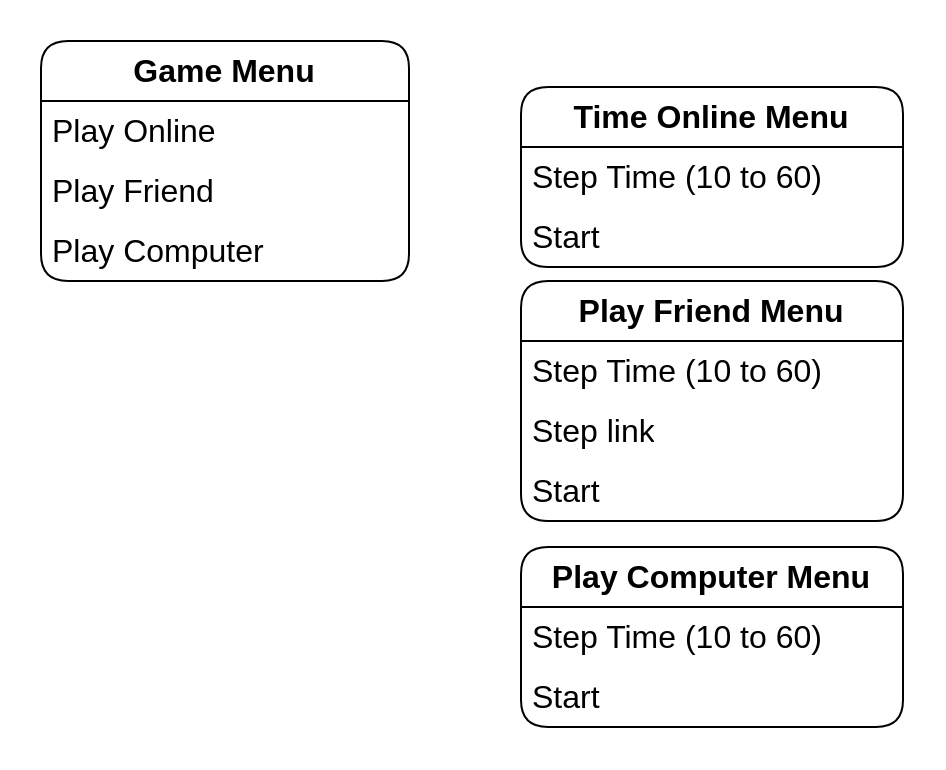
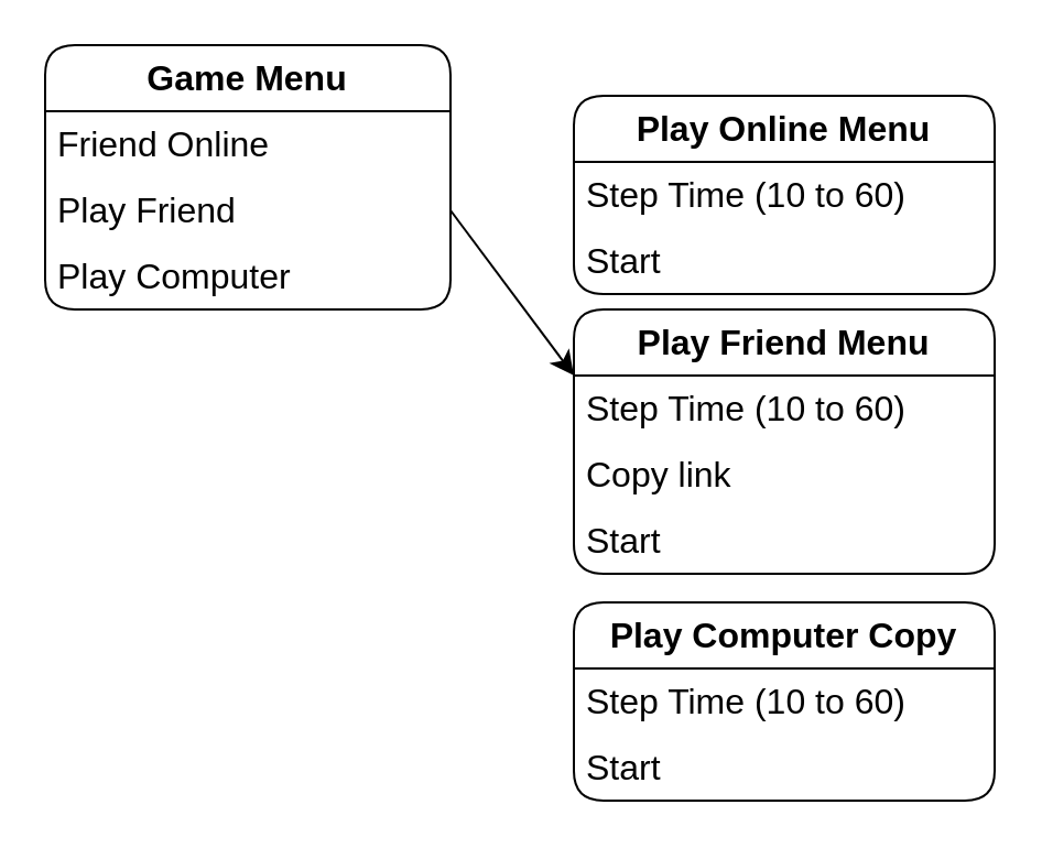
  <mxCell id="0" />
  <mxCell id="1" parent="0" />
  <mxCell id="2" value="&lt;b&gt;Game Menu&lt;/b&gt;" style="swimlane;fontStyle=0;childLayout=stackLayout;horizontal=1;startSize=30;horizontalStack=0;resizeParent=1;resizeParentMax=0;resizeLast=0;collapsible=1;marginBottom=0;whiteSpace=wrap;html=1;fontSize=16;rounded=1;" parent="1" vertex="1"><mxGeometry x="20" y="20" width="184" height="120" as="geometry" /></mxCell>
- <mxCell id="3" value="Play Online" style="text;align=left;verticalAlign=middle;spacingLeft=4;spacingRight=4;overflow=hidden;points=[[0,0.5],[1,0.5]];portConstraint=eastwest;rotatable=0;whiteSpace=wrap;html=1;fontSize=16;rounded=1;" parent="2" vertex="1"><mxGeometry y="30" width="184" height="30" as="geometry" /></mxCell>
+ <mxCell id="3" value="Friend Online" style="text;align=left;verticalAlign=middle;spacingLeft=4;spacingRight=4;overflow=hidden;points=[[0,0.5],[1,0.5]];portConstraint=eastwest;rotatable=0;whiteSpace=wrap;html=1;fontSize=16;rounded=1;" parent="2" vertex="1"><mxGeometry y="30" width="184" height="30" as="geometry" /></mxCell>
  <mxCell id="4" value="Play Friend" style="text;strokeColor=none;fillColor=none;align=left;verticalAlign=middle;spacingLeft=4;spacingRight=4;overflow=hidden;points=[[0,0.5],[1,0.5]];portConstraint=eastwest;rotatable=0;whiteSpace=wrap;html=1;fontSize=16;rounded=1;" parent="2" vertex="1"><mxGeometry y="60" width="184" height="30" as="geometry" /></mxCell>
  <mxCell id="5" value="Play Computer" style="text;strokeColor=none;fillColor=none;align=left;verticalAlign=middle;spacingLeft=4;spacingRight=4;overflow=hidden;points=[[0,0.5],[1,0.5]];portConstraint=eastwest;rotatable=0;whiteSpace=wrap;html=1;fontSize=16;rounded=1;" parent="2" vertex="1"><mxGeometry y="90" width="184" height="30" as="geometry" /></mxCell>
- <mxCell id="6" value="&lt;b&gt;Time Online Menu&lt;/b&gt;" style="swimlane;fontStyle=0;childLayout=stackLayout;horizontal=1;startSize=30;horizontalStack=0;resizeParent=1;resizeParentMax=0;resizeLast=0;collapsible=1;marginBottom=0;whiteSpace=wrap;html=1;rounded=1;fontSize=16;fillColor=default;" parent="1" vertex="1"><mxGeometry x="260" y="43" width="191" height="90" as="geometry" /></mxCell>
+ <mxCell id="6" value="&lt;b&gt;Play Online Menu&lt;/b&gt;" style="swimlane;fontStyle=0;childLayout=stackLayout;horizontal=1;startSize=30;horizontalStack=0;resizeParent=1;resizeParentMax=0;resizeLast=0;collapsible=1;marginBottom=0;whiteSpace=wrap;html=1;rounded=1;fontSize=16;fillColor=default;" parent="1" vertex="1"><mxGeometry x="260" y="43" width="191" height="90" as="geometry" /></mxCell>
  <mxCell id="7" value="Step Time (10 to 60)" style="text;strokeColor=none;fillColor=none;align=left;verticalAlign=middle;spacingLeft=4;spacingRight=4;overflow=hidden;points=[[0,0.5],[1,0.5]];portConstraint=eastwest;rotatable=0;whiteSpace=wrap;html=1;fontSize=16;" parent="6" vertex="1"><mxGeometry y="30" width="191" height="30" as="geometry" /></mxCell>
  <mxCell id="8" value="Start" style="text;strokeColor=none;fillColor=none;align=left;verticalAlign=middle;spacingLeft=4;spacingRight=4;overflow=hidden;points=[[0,0.5],[1,0.5]];portConstraint=eastwest;rotatable=0;whiteSpace=wrap;html=1;fontSize=16;" parent="6" vertex="1"><mxGeometry y="60" width="191" height="30" as="geometry" /></mxCell>
  <mxCell id="9" value="&lt;b&gt;Play Friend Menu&lt;/b&gt;" style="swimlane;fontStyle=0;childLayout=stackLayout;horizontal=1;startSize=30;horizontalStack=0;resizeParent=1;resizeParentMax=0;resizeLast=0;collapsible=1;marginBottom=0;whiteSpace=wrap;html=1;rounded=1;fontSize=16;fillColor=default;" vertex="1" parent="1"><mxGeometry x="260" y="140" width="191" height="120" as="geometry" /></mxCell>
  <mxCell id="10" value="Step Time (10 to 60)" style="text;strokeColor=none;fillColor=none;align=left;verticalAlign=middle;spacingLeft=4;spacingRight=4;overflow=hidden;points=[[0,0.5],[1,0.5]];portConstraint=eastwest;rotatable=0;whiteSpace=wrap;html=1;fontSize=16;" vertex="1" parent="9"><mxGeometry y="30" width="191" height="30" as="geometry" /></mxCell>
- <mxCell id="11" value="Step link" style="text;strokeColor=none;fillColor=none;align=left;verticalAlign=middle;spacingLeft=4;spacingRight=4;overflow=hidden;points=[[0,0.5],[1,0.5]];portConstraint=eastwest;rotatable=0;whiteSpace=wrap;html=1;fontSize=16;" vertex="1" parent="9"><mxGeometry y="60" width="191" height="30" as="geometry" /></mxCell>
+ <mxCell id="11" value="Copy link" style="text;strokeColor=none;fillColor=none;align=left;verticalAlign=middle;spacingLeft=4;spacingRight=4;overflow=hidden;points=[[0,0.5],[1,0.5]];portConstraint=eastwest;rotatable=0;whiteSpace=wrap;html=1;fontSize=16;" vertex="1" parent="9"><mxGeometry y="60" width="191" height="30" as="geometry" /></mxCell>
  <mxCell id="12" value="Start" style="text;strokeColor=none;fillColor=none;align=left;verticalAlign=middle;spacingLeft=4;spacingRight=4;overflow=hidden;points=[[0,0.5],[1,0.5]];portConstraint=eastwest;rotatable=0;whiteSpace=wrap;html=1;fontSize=16;" vertex="1" parent="9"><mxGeometry y="90" width="191" height="30" as="geometry" /></mxCell>
- <mxCell id="13" value="&lt;b&gt;Play Computer Menu&lt;/b&gt;" style="swimlane;fontStyle=0;childLayout=stackLayout;horizontal=1;startSize=30;horizontalStack=0;resizeParent=1;resizeParentMax=0;resizeLast=0;collapsible=1;marginBottom=0;whiteSpace=wrap;html=1;rounded=1;fontSize=16;fillColor=default;" vertex="1" parent="1"><mxGeometry x="260" y="273" width="191" height="90" as="geometry" /></mxCell>
+ <mxCell id="13" value="&lt;b&gt;Play Computer Copy&lt;/b&gt;" style="swimlane;fontStyle=0;childLayout=stackLayout;horizontal=1;startSize=30;horizontalStack=0;resizeParent=1;resizeParentMax=0;resizeLast=0;collapsible=1;marginBottom=0;whiteSpace=wrap;html=1;rounded=1;fontSize=16;fillColor=default;" vertex="1" parent="1"><mxGeometry x="260" y="273" width="191" height="90" as="geometry" /></mxCell>
  <mxCell id="14" value="Step Time (10 to 60)" style="text;strokeColor=none;fillColor=none;align=left;verticalAlign=middle;spacingLeft=4;spacingRight=4;overflow=hidden;points=[[0,0.5],[1,0.5]];portConstraint=eastwest;rotatable=0;whiteSpace=wrap;html=1;fontSize=16;" vertex="1" parent="13"><mxGeometry y="30" width="191" height="30" as="geometry" /></mxCell>
  <mxCell id="15" value="Start" style="text;strokeColor=none;fillColor=none;align=left;verticalAlign=middle;spacingLeft=4;spacingRight=4;overflow=hidden;points=[[0,0.5],[1,0.5]];portConstraint=eastwest;rotatable=0;whiteSpace=wrap;html=1;fontSize=16;" vertex="1" parent="13"><mxGeometry y="60" width="191" height="30" as="geometry" /></mxCell>
+ <mxCell id="16" style="edgeStyle=none;curved=1;rounded=0;orthogonalLoop=1;jettySize=auto;html=1;exitX=1;exitY=0.5;exitDx=0;exitDy=0;entryX=0;entryY=0.25;entryDx=0;entryDy=0;fontSize=12;startSize=8;endSize=8;" edge="1" parent="1" source="4" target="9"><mxGeometry relative="1" as="geometry" /></mxCell>
